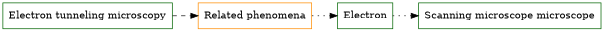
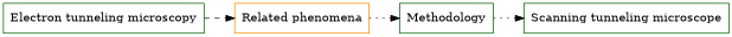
  digraph {
    rankdir=LR
    node [color=darkgreen shape=box]
    edge [style=dotted]
    n1 [label="Electron tunneling microscopy"]
    n2 [color=darkorange label="Related phenomena"]
-   n3 [label=Electron]
-   n4 [label="Scanning microscope microscope"]
+   n3 [label=Methodology]
+   n4 [label="Scanning tunneling microscope"]
    n1 -> n2 [style=dashed]
    n2 -> n3
    n3 -> n4
  }
